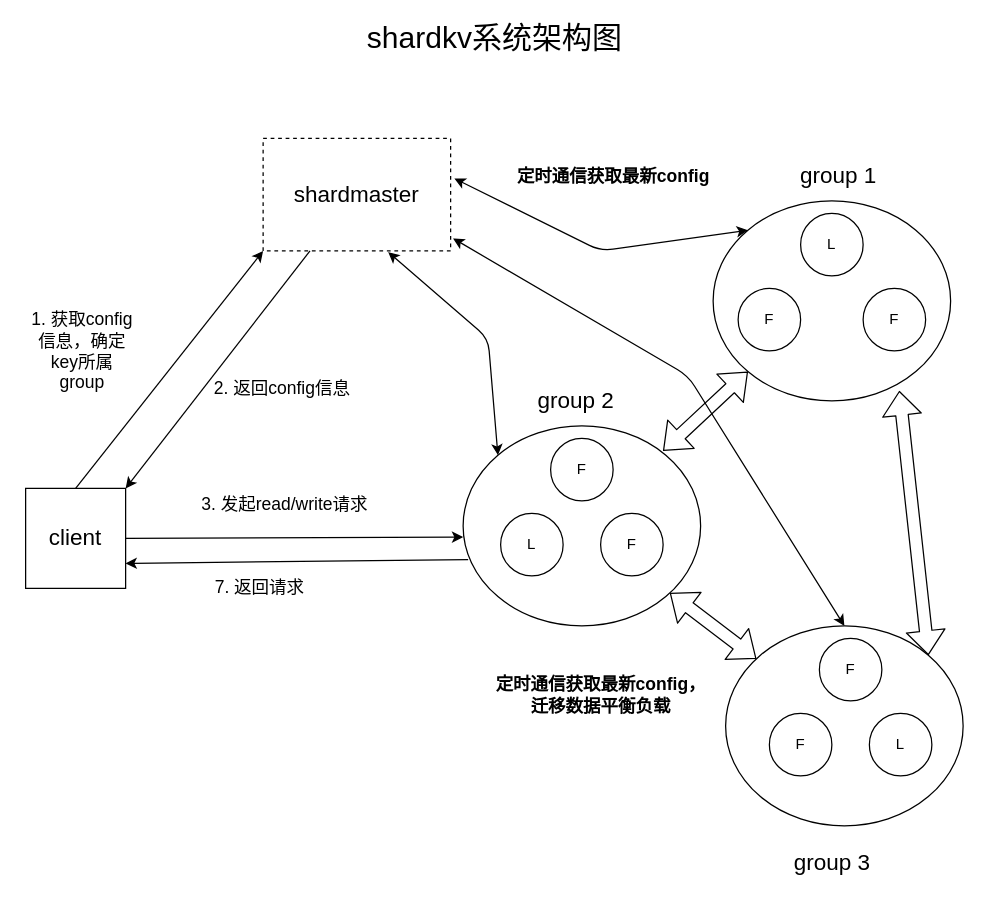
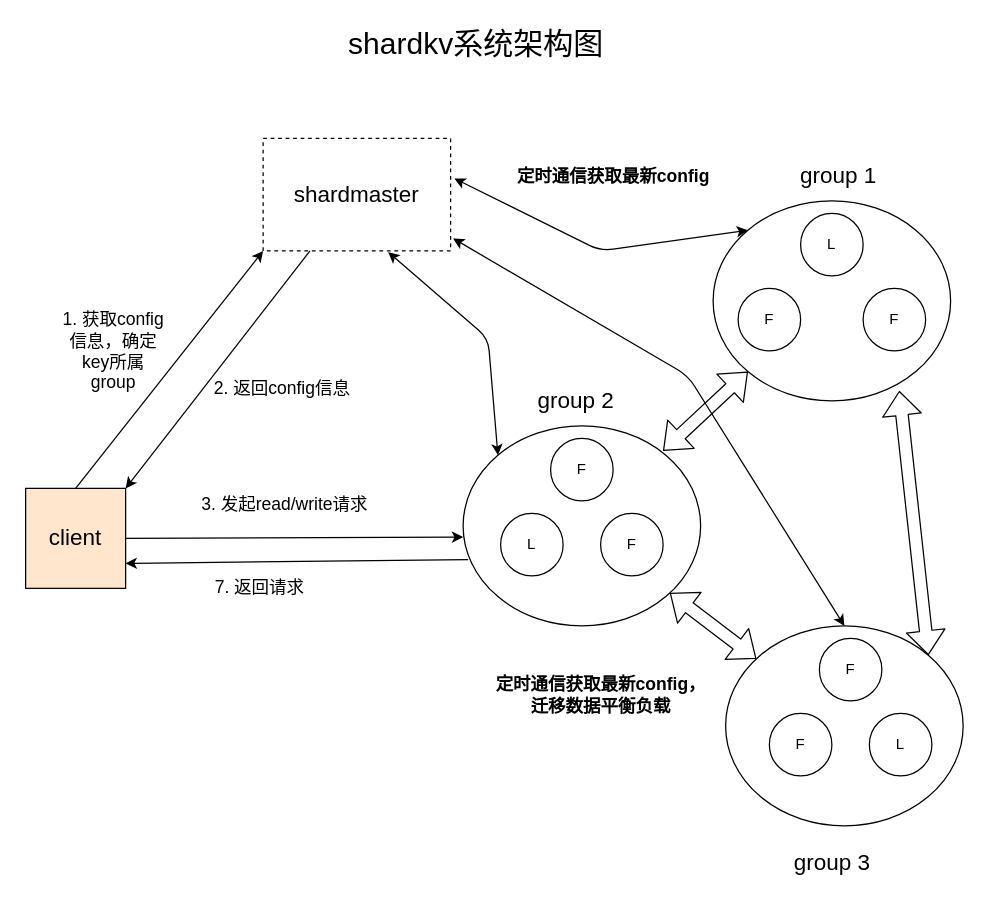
  <mxCell id="0" />
  <mxCell id="1" parent="0" />
  <mxCell id="2" value="" style="ellipse;whiteSpace=wrap;html=1;" vertex="1" parent="1"><mxGeometry x="570" y="160" width="190" height="160" as="geometry" /></mxCell>
  <mxCell id="3" value="" style="ellipse;whiteSpace=wrap;html=1;" vertex="1" parent="1"><mxGeometry x="370" y="340" width="190" height="160" as="geometry" /></mxCell>
  <mxCell id="4" value="" style="ellipse;whiteSpace=wrap;html=1;" vertex="1" parent="1"><mxGeometry x="580" y="500" width="190" height="160" as="geometry" /></mxCell>
  <mxCell id="5" value="L" style="ellipse;whiteSpace=wrap;html=1;aspect=fixed;" vertex="1" parent="1"><mxGeometry x="640" y="170" width="50" height="50" as="geometry" /></mxCell>
  <mxCell id="6" value="F" style="ellipse;whiteSpace=wrap;html=1;aspect=fixed;" vertex="1" parent="1"><mxGeometry x="590" y="230" width="50" height="50" as="geometry" /></mxCell>
  <mxCell id="7" value="F" style="ellipse;whiteSpace=wrap;html=1;aspect=fixed;" vertex="1" parent="1"><mxGeometry x="690" y="230" width="50" height="50" as="geometry" /></mxCell>
  <mxCell id="8" value="F" style="ellipse;whiteSpace=wrap;html=1;aspect=fixed;" vertex="1" parent="1"><mxGeometry x="440" y="350" width="50" height="50" as="geometry" /></mxCell>
  <mxCell id="9" value="L" style="ellipse;whiteSpace=wrap;html=1;aspect=fixed;" vertex="1" parent="1"><mxGeometry x="400" y="410" width="50" height="50" as="geometry" /></mxCell>
  <mxCell id="10" value="F" style="ellipse;whiteSpace=wrap;html=1;aspect=fixed;" vertex="1" parent="1"><mxGeometry x="480" y="410" width="50" height="50" as="geometry" /></mxCell>
  <mxCell id="11" value="F" style="ellipse;whiteSpace=wrap;html=1;aspect=fixed;" vertex="1" parent="1"><mxGeometry x="655" y="510" width="50" height="50" as="geometry" /></mxCell>
  <mxCell id="12" value="F" style="ellipse;whiteSpace=wrap;html=1;aspect=fixed;" vertex="1" parent="1"><mxGeometry x="615" y="570" width="50" height="50" as="geometry" /></mxCell>
  <mxCell id="13" value="L" style="ellipse;whiteSpace=wrap;html=1;aspect=fixed;" vertex="1" parent="1"><mxGeometry x="695" y="570" width="50" height="50" as="geometry" /></mxCell>
  <mxCell id="14" value="&lt;font style=&quot;font-size: 18px&quot;&gt;group 1&lt;/font&gt;" style="text;html=1;align=center;verticalAlign=middle;resizable=0;points=[];autosize=1;" vertex="1" parent="1"><mxGeometry x="630" y="130" width="80" height="20" as="geometry" /></mxCell>
  <mxCell id="15" value="&lt;font style=&quot;font-size: 18px&quot;&gt;group 2&lt;/font&gt;" style="text;html=1;align=center;verticalAlign=middle;resizable=0;points=[];autosize=1;" vertex="1" parent="1"><mxGeometry x="420" y="310" width="80" height="20" as="geometry" /></mxCell>
  <mxCell id="16" value="&lt;font style=&quot;font-size: 18px&quot;&gt;group 3&lt;/font&gt;" style="text;html=1;align=center;verticalAlign=middle;resizable=0;points=[];autosize=1;" vertex="1" parent="1"><mxGeometry x="625" y="680" width="80" height="20" as="geometry" /></mxCell>
- <mxCell id="17" value="&lt;font style=&quot;font-size: 18px&quot;&gt;client&lt;/font&gt;" style="whiteSpace=wrap;html=1;aspect=fixed;" vertex="1" parent="1"><mxGeometry x="20" y="390" width="80" height="80" as="geometry" /></mxCell>
+ <mxCell id="17" value="&lt;font style=&quot;font-size: 18px&quot;&gt;client&lt;/font&gt;" style="whiteSpace=wrap;html=1;aspect=fixed;fillColor=#ffe6cc;" vertex="1" parent="1"><mxGeometry x="20" y="390" width="80" height="80" as="geometry" /></mxCell>
  <mxCell id="18" value="&lt;font style=&quot;font-size: 18px&quot;&gt;shardmaster&lt;/font&gt;" style="rounded=0;whiteSpace=wrap;html=1;dashed=1;" vertex="1" parent="1"><mxGeometry x="210" y="110" width="150" height="90" as="geometry" /></mxCell>
  <mxCell id="19" value="" style="endArrow=classic;html=1;exitX=0.5;exitY=0;exitDx=0;exitDy=0;entryX=0;entryY=1;entryDx=0;entryDy=0;" edge="1" parent="1" source="17" target="18"><mxGeometry width="50" height="50" relative="1" as="geometry"><mxPoint x="360" y="450" as="sourcePoint" /><mxPoint x="410" y="400" as="targetPoint" /><Array as="points" /></mxGeometry></mxCell>
- <mxCell id="20" value="&lt;font style=&quot;font-size: 14px&quot;&gt;1. 获取config&lt;br&gt;信息，确定&lt;br&gt;key所属&lt;br&gt;group&lt;/font&gt;" style="text;html=1;align=center;verticalAlign=middle;resizable=0;points=[];autosize=1;" vertex="1" parent="1"><mxGeometry x="15" y="245" width="100" height="70" as="geometry" /></mxCell>
+ <mxCell id="20" value="&lt;font style=&quot;font-size: 14px&quot;&gt;1. 获取config&lt;br&gt;信息，确定&lt;br&gt;key所属&lt;br&gt;group&lt;/font&gt;" style="text;html=1;align=center;verticalAlign=middle;resizable=0;points=[];autosize=1;" vertex="1" parent="1"><mxGeometry x="40" y="245" width="100" height="70" as="geometry" /></mxCell>
  <mxCell id="21" value="" style="endArrow=classic;html=1;exitX=0.25;exitY=1;exitDx=0;exitDy=0;entryX=1;entryY=0;entryDx=0;entryDy=0;" edge="1" parent="1" source="18" target="17"><mxGeometry width="50" height="50" relative="1" as="geometry"><mxPoint x="360" y="450" as="sourcePoint" /><mxPoint x="410" y="400" as="targetPoint" /></mxGeometry></mxCell>
  <mxCell id="22" value="&lt;font style=&quot;font-size: 14px&quot;&gt;2. 返回config信息&lt;/font&gt;" style="text;html=1;align=center;verticalAlign=middle;resizable=0;points=[];autosize=1;" vertex="1" parent="1"><mxGeometry x="165" y="300" width="120" height="20" as="geometry" /></mxCell>
  <mxCell id="23" value="" style="endArrow=classic;html=1;exitX=1;exitY=0.5;exitDx=0;exitDy=0;entryX=0;entryY=0.556;entryDx=0;entryDy=0;entryPerimeter=0;" edge="1" parent="1" source="17" target="3"><mxGeometry width="50" height="50" relative="1" as="geometry"><mxPoint x="360" y="450" as="sourcePoint" /><mxPoint x="360" y="420" as="targetPoint" /></mxGeometry></mxCell>
  <mxCell id="24" value="&lt;font style=&quot;font-size: 14px&quot;&gt;3. 发起read/write请求&lt;/font&gt;" style="text;html=1;align=center;verticalAlign=middle;resizable=0;points=[];autosize=1;" vertex="1" parent="1"><mxGeometry x="152" y="393" width="150" height="20" as="geometry" /></mxCell>
  <mxCell id="25" value="" style="endArrow=classic;html=1;exitX=0.021;exitY=0.669;exitDx=0;exitDy=0;exitPerimeter=0;" edge="1" parent="1" source="3"><mxGeometry width="50" height="50" relative="1" as="geometry"><mxPoint x="360" y="450" as="sourcePoint" /><mxPoint x="100" y="450" as="targetPoint" /></mxGeometry></mxCell>
  <mxCell id="26" value="&lt;font style=&quot;font-size: 14px&quot;&gt;7. 返回请求&lt;/font&gt;" style="text;html=1;align=center;verticalAlign=middle;resizable=0;points=[];autosize=1;" vertex="1" parent="1"><mxGeometry x="162" y="459" width="90" height="20" as="geometry" /></mxCell>
  <mxCell id="27" value="" style="endArrow=classic;startArrow=classic;html=1;entryX=0.667;entryY=1.011;entryDx=0;entryDy=0;entryPerimeter=0;exitX=0;exitY=0;exitDx=0;exitDy=0;" edge="1" parent="1" source="3" target="18"><mxGeometry width="50" height="50" relative="1" as="geometry"><mxPoint x="360" y="450" as="sourcePoint" /><mxPoint x="320" y="250" as="targetPoint" /><Array as="points"><mxPoint x="390" y="270" /></Array></mxGeometry></mxCell>
  <mxCell id="28" value="" style="endArrow=classic;startArrow=classic;html=1;entryX=0;entryY=0;entryDx=0;entryDy=0;exitX=1.02;exitY=0.356;exitDx=0;exitDy=0;exitPerimeter=0;" edge="1" parent="1" source="18" target="2"><mxGeometry width="50" height="50" relative="1" as="geometry"><mxPoint x="360" y="190" as="sourcePoint" /><mxPoint x="410" y="140" as="targetPoint" /><Array as="points"><mxPoint x="480" y="200" /></Array></mxGeometry></mxCell>
  <mxCell id="29" value="" style="endArrow=classic;startArrow=classic;html=1;exitX=1.013;exitY=0.889;exitDx=0;exitDy=0;exitPerimeter=0;entryX=0.5;entryY=0;entryDx=0;entryDy=0;" edge="1" parent="1" source="18" target="4"><mxGeometry width="50" height="50" relative="1" as="geometry"><mxPoint x="360" y="220" as="sourcePoint" /><mxPoint x="410" y="170" as="targetPoint" /><Array as="points"><mxPoint x="550" y="300" /></Array></mxGeometry></mxCell>
  <mxCell id="30" value="&lt;font style=&quot;font-size: 14px&quot;&gt;&lt;b&gt;定时通信获取最新config&lt;/b&gt;&lt;/font&gt;" style="text;html=1;align=center;verticalAlign=middle;resizable=0;points=[];autosize=1;rotation=0;" vertex="1" parent="1"><mxGeometry x="405" y="130" width="170" height="20" as="geometry" /></mxCell>
  <mxCell id="31" value="" style="shape=flexArrow;endArrow=classic;startArrow=classic;html=1;entryX=0;entryY=1;entryDx=0;entryDy=0;" edge="1" parent="1" target="2"><mxGeometry width="50" height="50" relative="1" as="geometry"><mxPoint x="530" y="360" as="sourcePoint" /><mxPoint x="580" y="310" as="targetPoint" /></mxGeometry></mxCell>
  <mxCell id="32" value="" style="shape=flexArrow;endArrow=classic;startArrow=classic;html=1;" edge="1" parent="1" source="3" target="4"><mxGeometry width="50" height="50" relative="1" as="geometry"><mxPoint x="450" y="560" as="sourcePoint" /><mxPoint x="500" y="510" as="targetPoint" /></mxGeometry></mxCell>
  <mxCell id="33" value="" style="shape=flexArrow;endArrow=classic;startArrow=classic;html=1;entryX=0.784;entryY=0.95;entryDx=0;entryDy=0;entryPerimeter=0;exitX=1;exitY=0;exitDx=0;exitDy=0;" edge="1" parent="1" source="4" target="2"><mxGeometry width="50" height="50" relative="1" as="geometry"><mxPoint x="690" y="400" as="sourcePoint" /><mxPoint x="740" y="350" as="targetPoint" /></mxGeometry></mxCell>
  <mxCell id="34" value="&lt;font style=&quot;font-size: 14px&quot;&gt;&lt;b&gt;定时通信获取最新config，&lt;br&gt;迁移数据平衡负载&lt;/b&gt;&lt;/font&gt;" style="text;html=1;align=center;verticalAlign=middle;resizable=0;points=[];autosize=1;" vertex="1" parent="1"><mxGeometry x="375" y="535" width="210" height="40" as="geometry" /></mxCell>
- <mxCell id="35" value="&lt;font style=&quot;font-size: 24px&quot;&gt;shardkv系统架构图&lt;/font&gt;" style="text;html=1;align=center;verticalAlign=middle;resizable=0;points=[];autosize=1;" vertex="1" parent="1"><mxGeometry x="285" y="20" width="220" height="20" as="geometry" /></mxCell>
+ <mxCell id="35" value="&lt;font style=&quot;font-size: 24px&quot;&gt;shardkv系统架构图&lt;/font&gt;" style="text;html=1;align=center;verticalAlign=middle;resizable=0;points=[];autosize=1;" vertex="1" parent="1"><mxGeometry x="270" y="25" width="220" height="20" as="geometry" /></mxCell>
